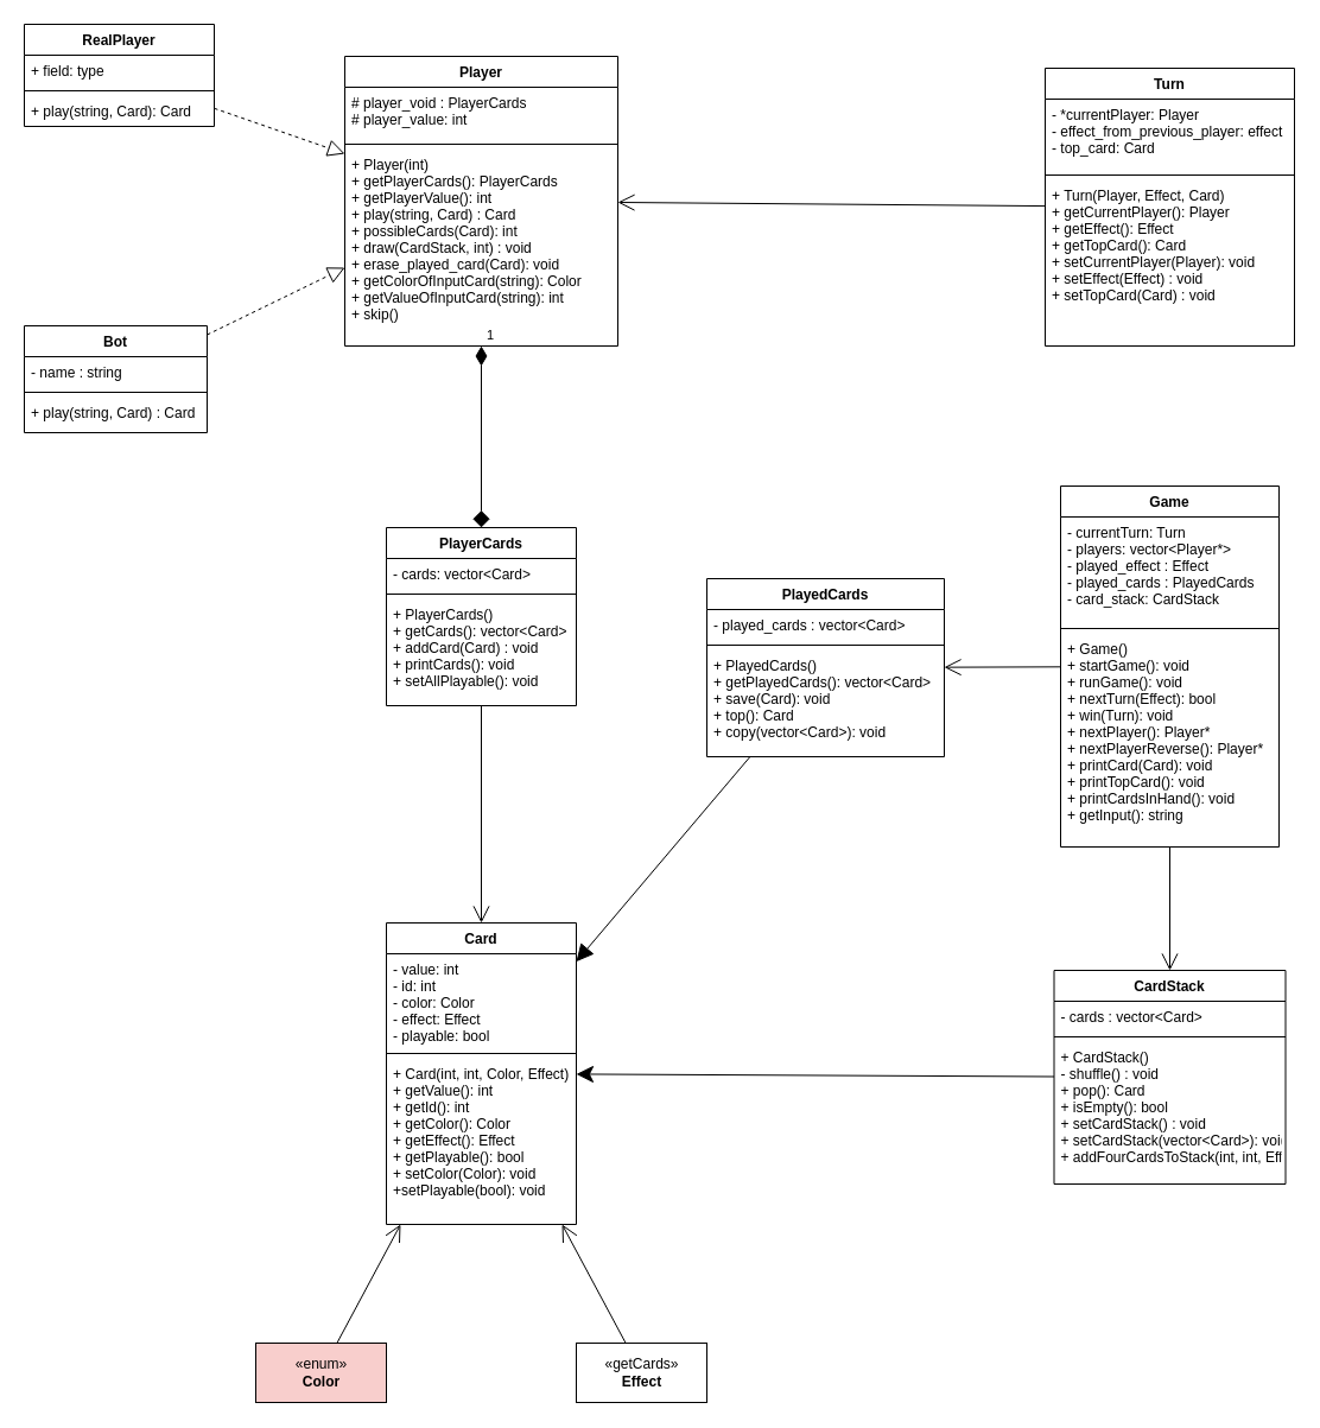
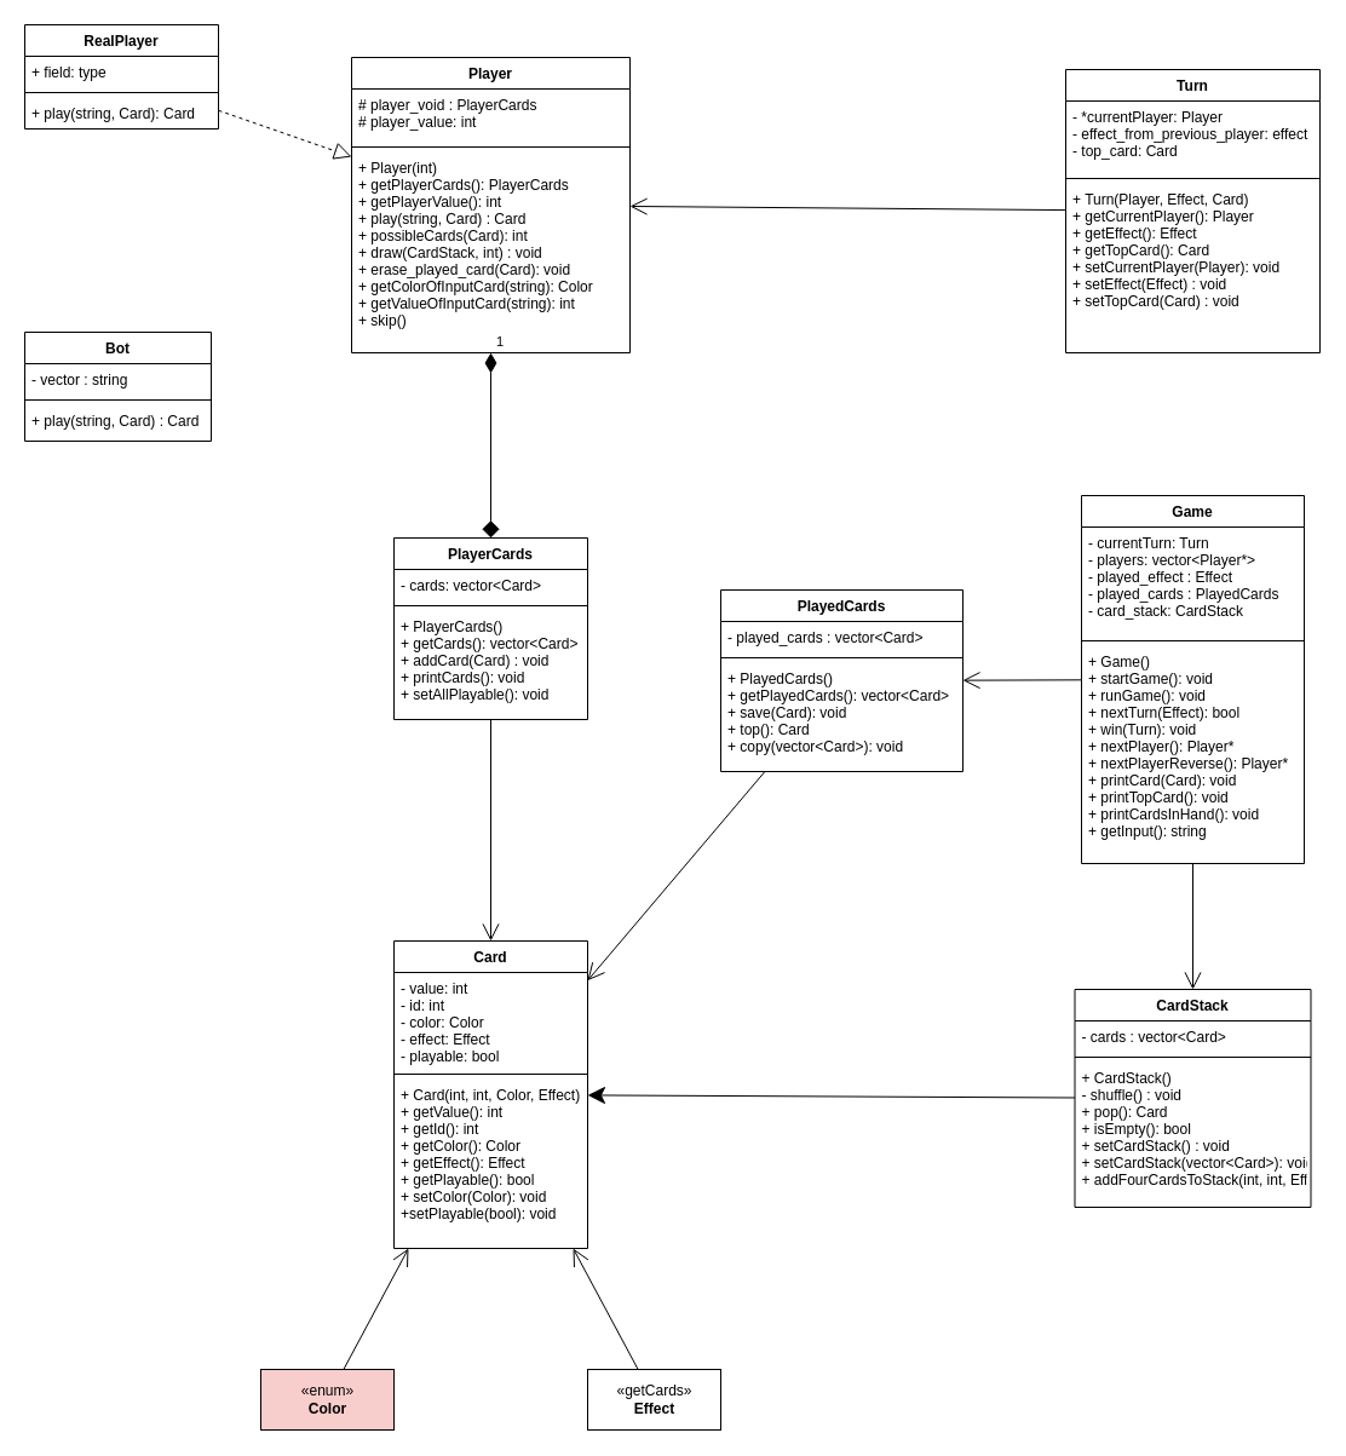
  <mxCell id="0" />
  <mxCell id="1" parent="0" />
  <mxCell id="2" value="Card" style="swimlane;fontStyle=1;align=center;verticalAlign=top;childLayout=stackLayout;horizontal=1;startSize=26;horizontalStack=0;resizeParent=1;resizeParentMax=0;resizeLast=0;collapsible=1;marginBottom=0;" parent="1" vertex="1"><mxGeometry x="325" y="777" width="160" height="254" as="geometry" /></mxCell>
  <mxCell id="3" value="- value: int&#10;- id: int&#10;- color: Color&#10;- effect: Effect&#10;- playable: bool&#10;" style="text;strokeColor=none;fillColor=none;align=left;verticalAlign=top;spacingLeft=4;spacingRight=4;overflow=hidden;rotatable=0;points=[[0,0.5],[1,0.5]];portConstraint=eastwest;" parent="2" vertex="1"><mxGeometry y="26" width="160" height="80" as="geometry" /></mxCell>
  <mxCell id="4" value="" style="line;strokeWidth=1;fillColor=none;align=left;verticalAlign=middle;spacingTop=-1;spacingLeft=3;spacingRight=3;rotatable=0;labelPosition=right;points=[];portConstraint=eastwest;" parent="2" vertex="1"><mxGeometry y="106" width="160" height="8" as="geometry" /></mxCell>
  <mxCell id="5" value="+ Card(int, int, Color, Effect)&#10;+ getValue(): int&#10;+ getId(): int&#10;+ getColor(): Color&#10;+ getEffect(): Effect&#10;+ getPlayable(): bool&#10;+ setColor(Color): void&#10;+setPlayable(bool): void " style="text;strokeColor=none;fillColor=none;align=left;verticalAlign=top;spacingLeft=4;spacingRight=4;overflow=hidden;rotatable=0;points=[[0,0.5],[1,0.5]];portConstraint=eastwest;" parent="2" vertex="1"><mxGeometry y="114" width="160" height="140" as="geometry" /></mxCell>
  <mxCell id="6" value="Player" style="swimlane;fontStyle=1;align=center;verticalAlign=top;childLayout=stackLayout;horizontal=1;startSize=26;horizontalStack=0;resizeParent=1;resizeParentMax=0;resizeLast=0;collapsible=1;marginBottom=0;" parent="1" vertex="1"><mxGeometry x="290" y="47" width="230" height="244" as="geometry" /></mxCell>
  <mxCell id="7" value="# player_void : PlayerCards&#10;# player_value: int" style="text;strokeColor=none;fillColor=none;align=left;verticalAlign=top;spacingLeft=4;spacingRight=4;overflow=hidden;rotatable=0;points=[[0,0.5],[1,0.5]];portConstraint=eastwest;" parent="6" vertex="1"><mxGeometry y="26" width="230" height="44" as="geometry" /></mxCell>
  <mxCell id="8" value="" style="line;strokeWidth=1;fillColor=none;align=left;verticalAlign=middle;spacingTop=-1;spacingLeft=3;spacingRight=3;rotatable=0;labelPosition=right;points=[];portConstraint=eastwest;" parent="6" vertex="1"><mxGeometry y="70" width="230" height="8" as="geometry" /></mxCell>
  <mxCell id="9" value="+ Player(int)&#10;+ getPlayerCards(): PlayerCards&#10;+ getPlayerValue(): int&#10;+ play(string, Card) : Card&#10;+ possibleCards(Card): int&#10;+ draw(CardStack, int) : void&#10;+ erase_played_card(Card): void&#10;+ getColorOfInputCard(string): Color&#10;+ getValueOfInputCard(string): int&#10;+ skip()&#10;" style="text;strokeColor=none;fillColor=none;align=left;verticalAlign=top;spacingLeft=4;spacingRight=4;overflow=hidden;rotatable=0;points=[[0,0.5],[1,0.5]];portConstraint=eastwest;" parent="6" vertex="1"><mxGeometry y="78" width="230" height="166" as="geometry" /></mxCell>
  <mxCell id="10" value="PlayerCards" style="swimlane;fontStyle=1;align=center;verticalAlign=top;childLayout=stackLayout;horizontal=1;startSize=26;horizontalStack=0;resizeParent=1;resizeParentMax=0;resizeLast=0;collapsible=1;marginBottom=0;" parent="1" vertex="1"><mxGeometry x="325" y="444" width="160" height="150" as="geometry" /></mxCell>
  <mxCell id="11" value="- cards: vector&lt;Card&gt;" style="text;strokeColor=none;fillColor=none;align=left;verticalAlign=top;spacingLeft=4;spacingRight=4;overflow=hidden;rotatable=0;points=[[0,0.5],[1,0.5]];portConstraint=eastwest;" parent="10" vertex="1"><mxGeometry y="26" width="160" height="26" as="geometry" /></mxCell>
  <mxCell id="12" value="" style="line;strokeWidth=1;fillColor=none;align=left;verticalAlign=middle;spacingTop=-1;spacingLeft=3;spacingRight=3;rotatable=0;labelPosition=right;points=[];portConstraint=eastwest;" parent="10" vertex="1"><mxGeometry y="52" width="160" height="8" as="geometry" /></mxCell>
  <mxCell id="13" value="+ PlayerCards()&#10;+ getCards(): vector&lt;Card&gt;&#10;+ addCard(Card) : void&#10;+ printCards(): void&#10;+ setAllPlayable(): void&#10;" style="text;strokeColor=none;fillColor=none;align=left;verticalAlign=top;spacingLeft=4;spacingRight=4;overflow=hidden;rotatable=0;points=[[0,0.5],[1,0.5]];portConstraint=eastwest;" parent="10" vertex="1"><mxGeometry y="60" width="160" height="90" as="geometry" /></mxCell>
  <mxCell id="14" value="1" style="endArrow=diamond;html=1;endSize=12;startArrow=diamondThin;startSize=14;startFill=1;edgeStyle=orthogonalEdgeStyle;align=left;verticalAlign=bottom;rounded=0;" parent="1" source="6" target="10" edge="1"><mxGeometry x="-1" y="3" relative="1" as="geometry"><mxPoint x="225" y="594" as="sourcePoint" /><mxPoint x="385" y="594" as="targetPoint" /></mxGeometry></mxCell>
  <mxCell id="15" value="" style="endArrow=open;endFill=1;endSize=12;html=1;rounded=0;" parent="1" source="10" target="2" edge="1"><mxGeometry width="160" relative="1" as="geometry"><mxPoint x="231" y="520" as="sourcePoint" /><mxPoint x="391" y="520" as="targetPoint" /></mxGeometry></mxCell>
  <mxCell id="16" value="RealPlayer" style="swimlane;fontStyle=1;align=center;verticalAlign=top;childLayout=stackLayout;horizontal=1;startSize=26;horizontalStack=0;resizeParent=1;resizeParentMax=0;resizeLast=0;collapsible=1;marginBottom=0;" parent="1" vertex="1"><mxGeometry x="20" y="20" width="160" height="86" as="geometry" /></mxCell>
  <mxCell id="17" value="+ field: type" style="text;strokeColor=none;fillColor=none;align=left;verticalAlign=top;spacingLeft=4;spacingRight=4;overflow=hidden;rotatable=0;points=[[0,0.5],[1,0.5]];portConstraint=eastwest;" parent="16" vertex="1"><mxGeometry y="26" width="160" height="26" as="geometry" /></mxCell>
  <mxCell id="18" value="" style="line;strokeWidth=1;fillColor=none;align=left;verticalAlign=middle;spacingTop=-1;spacingLeft=3;spacingRight=3;rotatable=0;labelPosition=right;points=[];portConstraint=eastwest;" parent="16" vertex="1"><mxGeometry y="52" width="160" height="8" as="geometry" /></mxCell>
  <mxCell id="19" value="+ play(string, Card): Card" style="text;strokeColor=none;fillColor=none;align=left;verticalAlign=top;spacingLeft=4;spacingRight=4;overflow=hidden;rotatable=0;points=[[0,0.5],[1,0.5]];portConstraint=eastwest;" parent="16" vertex="1"><mxGeometry y="60" width="160" height="26" as="geometry" /></mxCell>
  <mxCell id="20" value="Bot" style="swimlane;fontStyle=1;align=center;verticalAlign=top;childLayout=stackLayout;horizontal=1;startSize=26;horizontalStack=0;resizeParent=1;resizeParentMax=0;resizeLast=0;collapsible=1;marginBottom=0;" parent="1" vertex="1"><mxGeometry x="20" y="274" width="154" height="90" as="geometry" /></mxCell>
- <mxCell id="21" value="- name : string" style="text;strokeColor=none;fillColor=none;align=left;verticalAlign=top;spacingLeft=4;spacingRight=4;overflow=hidden;rotatable=0;points=[[0,0.5],[1,0.5]];portConstraint=eastwest;" parent="20" vertex="1"><mxGeometry y="26" width="154" height="26" as="geometry" /></mxCell>
+ <mxCell id="21" value="- vector : string" style="text;strokeColor=none;fillColor=none;align=left;verticalAlign=top;spacingLeft=4;spacingRight=4;overflow=hidden;rotatable=0;points=[[0,0.5],[1,0.5]];portConstraint=eastwest;" parent="20" vertex="1"><mxGeometry y="26" width="154" height="26" as="geometry" /></mxCell>
  <mxCell id="22" value="" style="line;strokeWidth=1;fillColor=none;align=left;verticalAlign=middle;spacingTop=-1;spacingLeft=3;spacingRight=3;rotatable=0;labelPosition=right;points=[];portConstraint=eastwest;" parent="20" vertex="1"><mxGeometry y="52" width="154" height="8" as="geometry" /></mxCell>
  <mxCell id="23" value="+ play(string, Card) : Card&#10;" style="text;strokeColor=none;fillColor=none;align=left;verticalAlign=top;spacingLeft=4;spacingRight=4;overflow=hidden;rotatable=0;points=[[0,0.5],[1,0.5]];portConstraint=eastwest;" parent="20" vertex="1"><mxGeometry y="60" width="154" height="30" as="geometry" /></mxCell>
- <mxCell id="24" value="" style="endArrow=block;dashed=1;endFill=0;endSize=12;html=1;rounded=0;" parent="1" source="20" target="6" edge="1"><mxGeometry width="160" relative="1" as="geometry"><mxPoint x="340" y="354" as="sourcePoint" /><mxPoint x="500" y="354" as="targetPoint" /></mxGeometry></mxCell>
  <mxCell id="25" value="" style="endArrow=block;dashed=1;endFill=0;endSize=12;html=1;rounded=0;" parent="1" source="16" target="6" edge="1"><mxGeometry width="160" relative="1" as="geometry"><mxPoint x="260" y="334" as="sourcePoint" /><mxPoint x="420" y="334" as="targetPoint" /></mxGeometry></mxCell>
  <mxCell id="26" value="CardStack" style="swimlane;fontStyle=1;align=center;verticalAlign=top;childLayout=stackLayout;horizontal=1;startSize=26;horizontalStack=0;resizeParent=1;resizeParentMax=0;resizeLast=0;collapsible=1;marginBottom=0;" parent="1" vertex="1"><mxGeometry x="887.5" y="817" width="195" height="180" as="geometry" /></mxCell>
  <mxCell id="27" value="- cards : vector&lt;Card&gt;" style="text;strokeColor=none;fillColor=none;align=left;verticalAlign=top;spacingLeft=4;spacingRight=4;overflow=hidden;rotatable=0;points=[[0,0.5],[1,0.5]];portConstraint=eastwest;" parent="26" vertex="1"><mxGeometry y="26" width="195" height="26" as="geometry" /></mxCell>
  <mxCell id="28" value="" style="line;strokeWidth=1;fillColor=none;align=left;verticalAlign=middle;spacingTop=-1;spacingLeft=3;spacingRight=3;rotatable=0;labelPosition=right;points=[];portConstraint=eastwest;" parent="26" vertex="1"><mxGeometry y="52" width="195" height="8" as="geometry" /></mxCell>
  <mxCell id="29" value="+ CardStack()&#10;- shuffle() : void&#10;+ pop(): Card&#10;+ isEmpty(): bool&#10;+ setCardStack() : void&#10;+ setCardStack(vector&lt;Card&gt;): void&#10;+ addFourCardsToStack(int, int, Effect): void" style="text;strokeColor=none;fillColor=none;align=left;verticalAlign=top;spacingLeft=4;spacingRight=4;overflow=hidden;rotatable=0;points=[[0,0.5],[1,0.5]];portConstraint=eastwest;" parent="26" vertex="1"><mxGeometry y="60" width="195" height="120" as="geometry" /></mxCell>
  <mxCell id="30" value="PlayedCards" style="swimlane;fontStyle=1;align=center;verticalAlign=top;childLayout=stackLayout;horizontal=1;startSize=26;horizontalStack=0;resizeParent=1;resizeParentMax=0;resizeLast=0;collapsible=1;marginBottom=0;" parent="1" vertex="1"><mxGeometry x="595" y="487" width="200" height="150" as="geometry" /></mxCell>
  <mxCell id="31" value="- played_cards : vector&lt;Card&gt;" style="text;strokeColor=none;fillColor=none;align=left;verticalAlign=top;spacingLeft=4;spacingRight=4;overflow=hidden;rotatable=0;points=[[0,0.5],[1,0.5]];portConstraint=eastwest;" parent="30" vertex="1"><mxGeometry y="26" width="200" height="26" as="geometry" /></mxCell>
  <mxCell id="32" value="" style="line;strokeWidth=1;fillColor=none;align=left;verticalAlign=middle;spacingTop=-1;spacingLeft=3;spacingRight=3;rotatable=0;labelPosition=right;points=[];portConstraint=eastwest;" parent="30" vertex="1"><mxGeometry y="52" width="200" height="8" as="geometry" /></mxCell>
  <mxCell id="33" value="+ PlayedCards()&#10;+ getPlayedCards(): vector&lt;Card&gt;&#10;+ save(Card): void&#10;+ top(): Card&#10;+ copy(vector&lt;Card&gt;): void&#10;" style="text;strokeColor=none;fillColor=none;align=left;verticalAlign=top;spacingLeft=4;spacingRight=4;overflow=hidden;rotatable=0;points=[[0,0.5],[1,0.5]];portConstraint=eastwest;" parent="30" vertex="1"><mxGeometry y="60" width="200" height="90" as="geometry" /></mxCell>
  <mxCell id="34" value="" style="endArrow=classic;endFill=1;endSize=12;html=1;rounded=0;" parent="1" source="26" target="2" edge="1"><mxGeometry width="160" relative="1" as="geometry"><mxPoint x="685" y="675" as="sourcePoint" /><mxPoint x="845" y="675" as="targetPoint" /></mxGeometry></mxCell>
  <mxCell id="35" value="Game" style="swimlane;fontStyle=1;align=center;verticalAlign=top;childLayout=stackLayout;horizontal=1;startSize=26;horizontalStack=0;resizeParent=1;resizeParentMax=0;resizeLast=0;collapsible=1;marginBottom=0;" parent="1" vertex="1"><mxGeometry x="893" y="409" width="184" height="304" as="geometry" /></mxCell>
  <mxCell id="36" value="- currentTurn: Turn&#10;- players: vector&lt;Player*&gt;&#10;- played_effect : Effect&#10;- played_cards : PlayedCards&#10;- card_stack: CardStack&#10;" style="text;strokeColor=none;fillColor=none;align=left;verticalAlign=top;spacingLeft=4;spacingRight=4;overflow=hidden;rotatable=0;points=[[0,0.5],[1,0.5]];portConstraint=eastwest;" parent="35" vertex="1"><mxGeometry y="26" width="184" height="90" as="geometry" /></mxCell>
  <mxCell id="37" value="" style="line;strokeWidth=1;fillColor=none;align=left;verticalAlign=middle;spacingTop=-1;spacingLeft=3;spacingRight=3;rotatable=0;labelPosition=right;points=[];portConstraint=eastwest;" parent="35" vertex="1"><mxGeometry y="116" width="184" height="8" as="geometry" /></mxCell>
  <mxCell id="38" value="+ Game()&#10;+ startGame(): void&#10;+ runGame(): void&#10;+ nextTurn(Effect): bool&#10;+ win(Turn): void&#10;+ nextPlayer(): Player*&#10;+ nextPlayerReverse(): Player*&#10;+ printCard(Card): void&#10;+ printTopCard(): void&#10;+ printCardsInHand(): void&#10;+ getInput(): string&#10;" style="text;strokeColor=none;fillColor=none;align=left;verticalAlign=top;spacingLeft=4;spacingRight=4;overflow=hidden;rotatable=0;points=[[0,0.5],[1,0.5]];portConstraint=eastwest;" parent="35" vertex="1"><mxGeometry y="124" width="184" height="180" as="geometry" /></mxCell>
  <mxCell id="39" value="Turn" style="swimlane;fontStyle=1;align=center;verticalAlign=top;childLayout=stackLayout;horizontal=1;startSize=26;horizontalStack=0;resizeParent=1;resizeParentMax=0;resizeLast=0;collapsible=1;marginBottom=0;" parent="1" vertex="1"><mxGeometry x="880" y="57" width="210" height="234" as="geometry" /></mxCell>
  <mxCell id="40" value="- *currentPlayer: Player&#10;- effect_from_previous_player: effect&#10;- top_card: Card" style="text;strokeColor=none;fillColor=none;align=left;verticalAlign=top;spacingLeft=4;spacingRight=4;overflow=hidden;rotatable=0;points=[[0,0.5],[1,0.5]];portConstraint=eastwest;" parent="39" vertex="1"><mxGeometry y="26" width="210" height="60" as="geometry" /></mxCell>
  <mxCell id="41" value="" style="line;strokeWidth=1;fillColor=none;align=left;verticalAlign=middle;spacingTop=-1;spacingLeft=3;spacingRight=3;rotatable=0;labelPosition=right;points=[];portConstraint=eastwest;" parent="39" vertex="1"><mxGeometry y="86" width="210" height="8" as="geometry" /></mxCell>
  <mxCell id="42" value="+ Turn(Player, Effect, Card)&#10;+ getCurrentPlayer(): Player&#10;+ getEffect(): Effect&#10;+ getTopCard(): Card&#10;+ setCurrentPlayer(Player): void&#10;+ setEffect(Effect) : void&#10;+ setTopCard(Card) : void&#10;" style="text;strokeColor=none;fillColor=none;align=left;verticalAlign=top;spacingLeft=4;spacingRight=4;overflow=hidden;rotatable=0;points=[[0,0.5],[1,0.5]];portConstraint=eastwest;" parent="39" vertex="1"><mxGeometry y="94" width="210" height="140" as="geometry" /></mxCell>
  <mxCell id="43" value="" style="endArrow=open;endFill=1;endSize=12;html=1;rounded=0;" parent="1" source="39" target="6" edge="1"><mxGeometry width="160" relative="1" as="geometry"><mxPoint x="545" y="457" as="sourcePoint" /><mxPoint x="445" y="397" as="targetPoint" /></mxGeometry></mxCell>
- <mxCell id="44" value="" style="endArrow=block;endFill=1;endSize=12;html=1;rounded=0;" edge="1" parent="1" source="30" target="2"><mxGeometry width="160" relative="1" as="geometry"><mxPoint x="650" y="700" as="sourcePoint" /><mxPoint x="1180" y="754" as="targetPoint" /></mxGeometry></mxCell>
+ <mxCell id="44" value="" style="endArrow=open;endFill=1;endSize=12;html=1;rounded=0;" edge="1" parent="1" source="30" target="2"><mxGeometry width="160" relative="1" as="geometry"><mxPoint x="650" y="700" as="sourcePoint" /><mxPoint x="1180" y="754" as="targetPoint" /></mxGeometry></mxCell>
  <mxCell id="45" value="" style="endArrow=open;endFill=1;endSize=12;html=1;rounded=0;" edge="1" parent="1" source="35" target="26"><mxGeometry width="160" relative="1" as="geometry"><mxPoint x="1240" y="647" as="sourcePoint" /><mxPoint x="1400" y="647" as="targetPoint" /></mxGeometry></mxCell>
  <mxCell id="46" value="«enum»&lt;br&gt;&lt;b&gt;Color&lt;/b&gt;" style="html=1;fillColor=#f8cecc;" vertex="1" parent="1"><mxGeometry x="215" y="1131" width="110" height="50" as="geometry" /></mxCell>
  <mxCell id="47" value="«getCards»&lt;br&gt;&lt;b&gt;Effect&lt;/b&gt;" style="html=1;" vertex="1" parent="1"><mxGeometry x="485" y="1131" width="110" height="50" as="geometry" /></mxCell>
  <mxCell id="48" value="" style="endArrow=open;endFill=1;endSize=12;html=1;rounded=0;" edge="1" parent="1" source="46" target="2"><mxGeometry width="160" relative="1" as="geometry"><mxPoint x="280" y="1071" as="sourcePoint" /><mxPoint x="440" y="1071" as="targetPoint" /></mxGeometry></mxCell>
  <mxCell id="49" value="" style="endArrow=open;endFill=1;endSize=12;html=1;rounded=0;" edge="1" parent="1" source="47" target="2"><mxGeometry width="160" relative="1" as="geometry"><mxPoint x="370" y="1081" as="sourcePoint" /><mxPoint x="530" y="1081" as="targetPoint" /></mxGeometry></mxCell>
  <mxCell id="50" value="" style="endArrow=open;endFill=1;endSize=12;html=1;rounded=0;" edge="1" parent="1" source="35" target="30"><mxGeometry width="160" relative="1" as="geometry"><mxPoint x="670" y="687" as="sourcePoint" /><mxPoint x="830" y="687" as="targetPoint" /></mxGeometry></mxCell>
